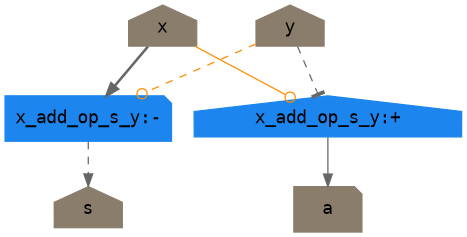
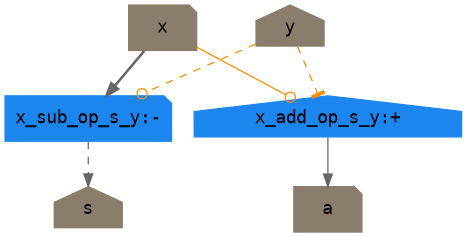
  digraph {
    fontname="DejaVu Sans Mono"
    node [color=bisque4 fontname="DejaVu Sans Mono" shape=house style=filled]
    edge [arrowhead=normal color=gray40 fontname="DejaVu Sans Mono" style=dashed]
-   n1 [label=x]
-   n2 [color=dodgerblue2 label="x_add_op_s_y:-" shape=note]
+   n1 [label=x shape=note]
+   n2 [color=dodgerblue2 label="x_sub_op_s_y:-" shape=note]
    n3 [color=dodgerblue2 label="x_add_op_s_y:+"]
    n4 [label=s]
    n5 [label=a shape=note]
    n6 [label=y]
    n1 -> n2 [style=bold]
    n1 -> n3 [arrowhead=odot color=darkorange style=solid]
    n2 -> n4
    n3 -> n5 [style=solid]
    n6 -> n2 [arrowhead=odot color=darkorange]
-   n6 -> n3 [arrowhead=tee]
+   n6 -> n3 [arrowhead=tee color=darkorange]
  }
